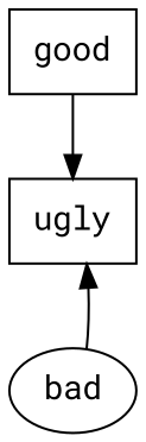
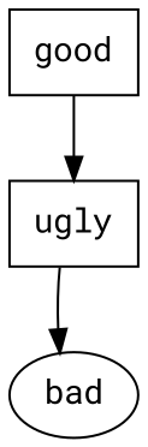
  digraph {
    fontname="Roboto Mono"
    node [fontname="Roboto Mono" shape=box]
    edge [fontname="Roboto Mono"]
    good [expected="Good (found in place)"]
    ugly [expected="Ugly is found, but not where you expected it to be."]
    bad [expected="Bad is something you can't find in its expected place." shape=ellipse]
    good -> ugly
-   bad -> ugly
+   ugly -> bad
  }
